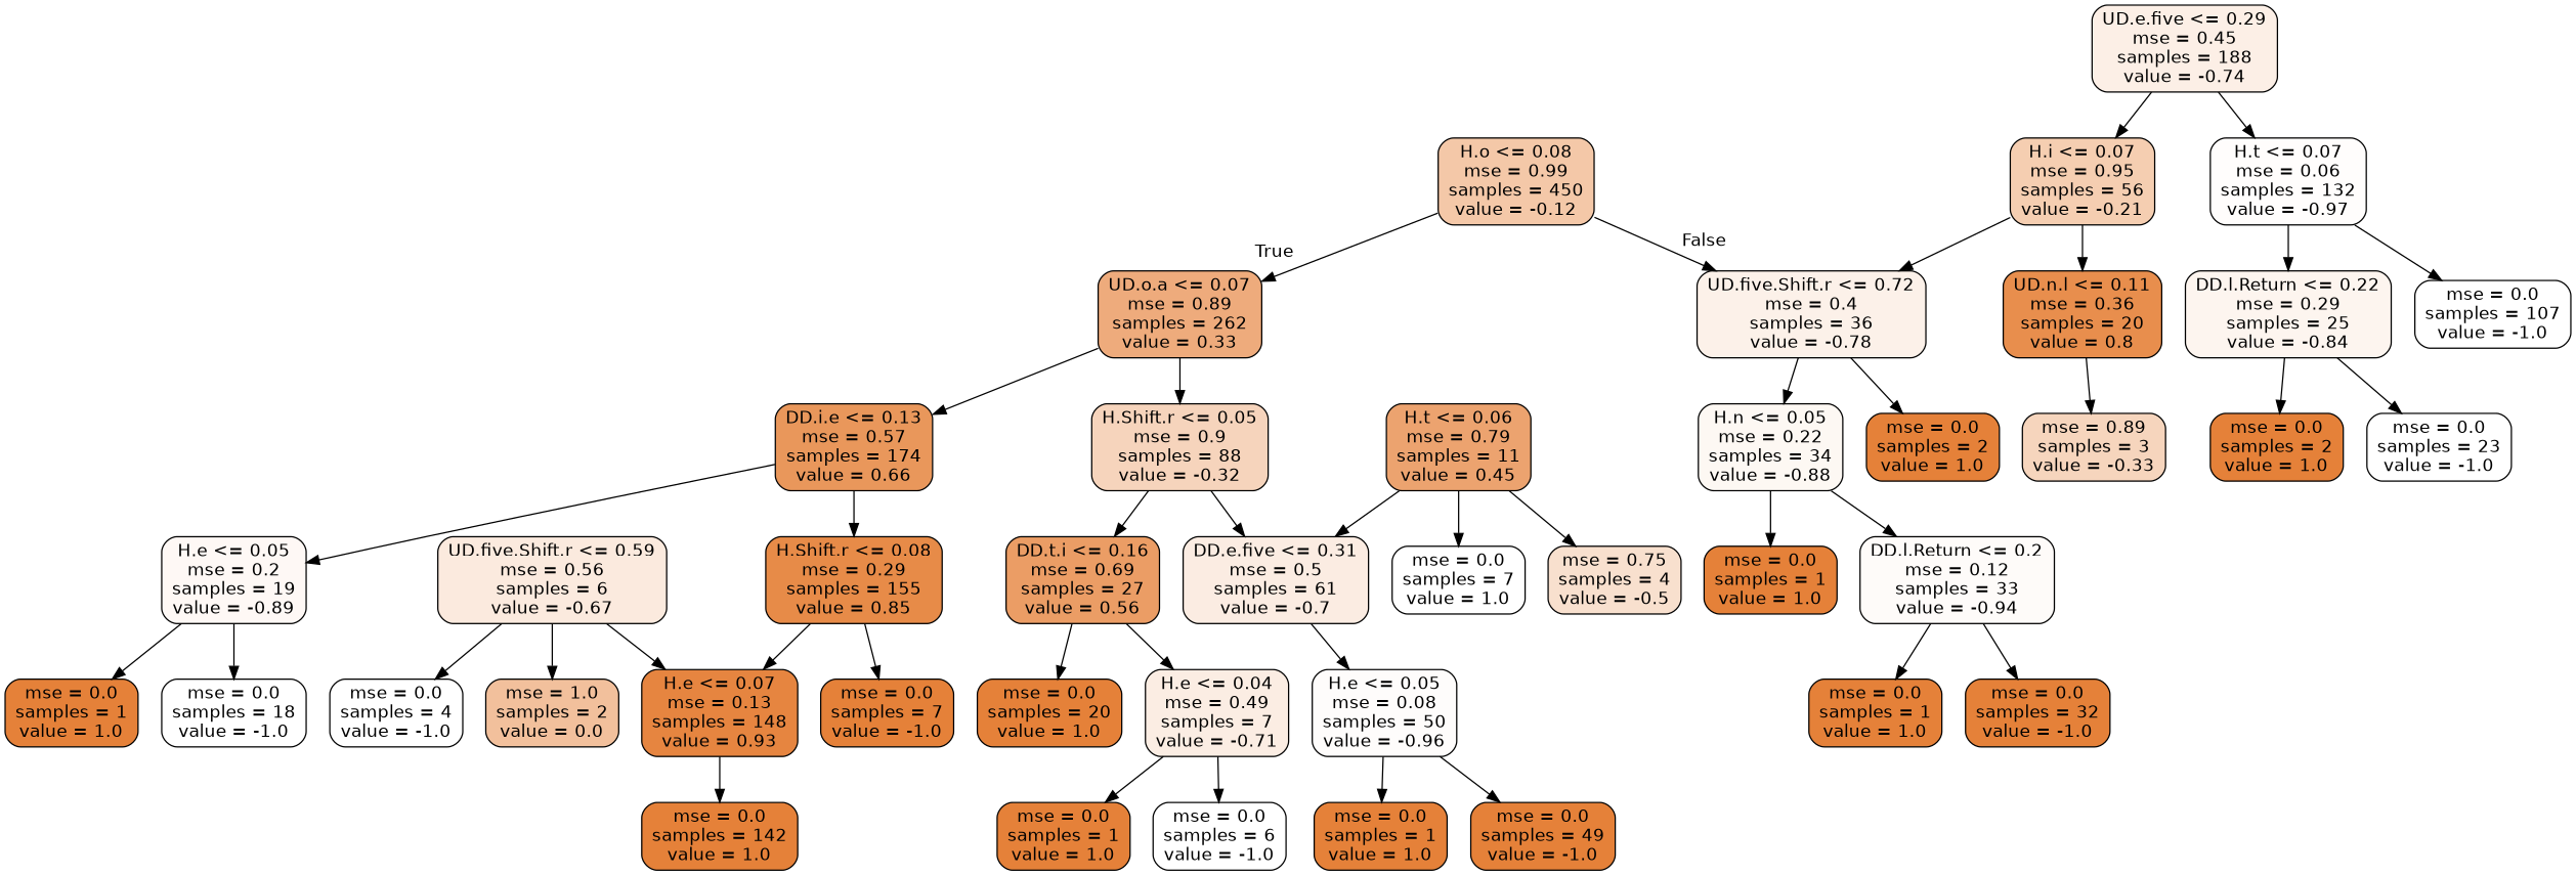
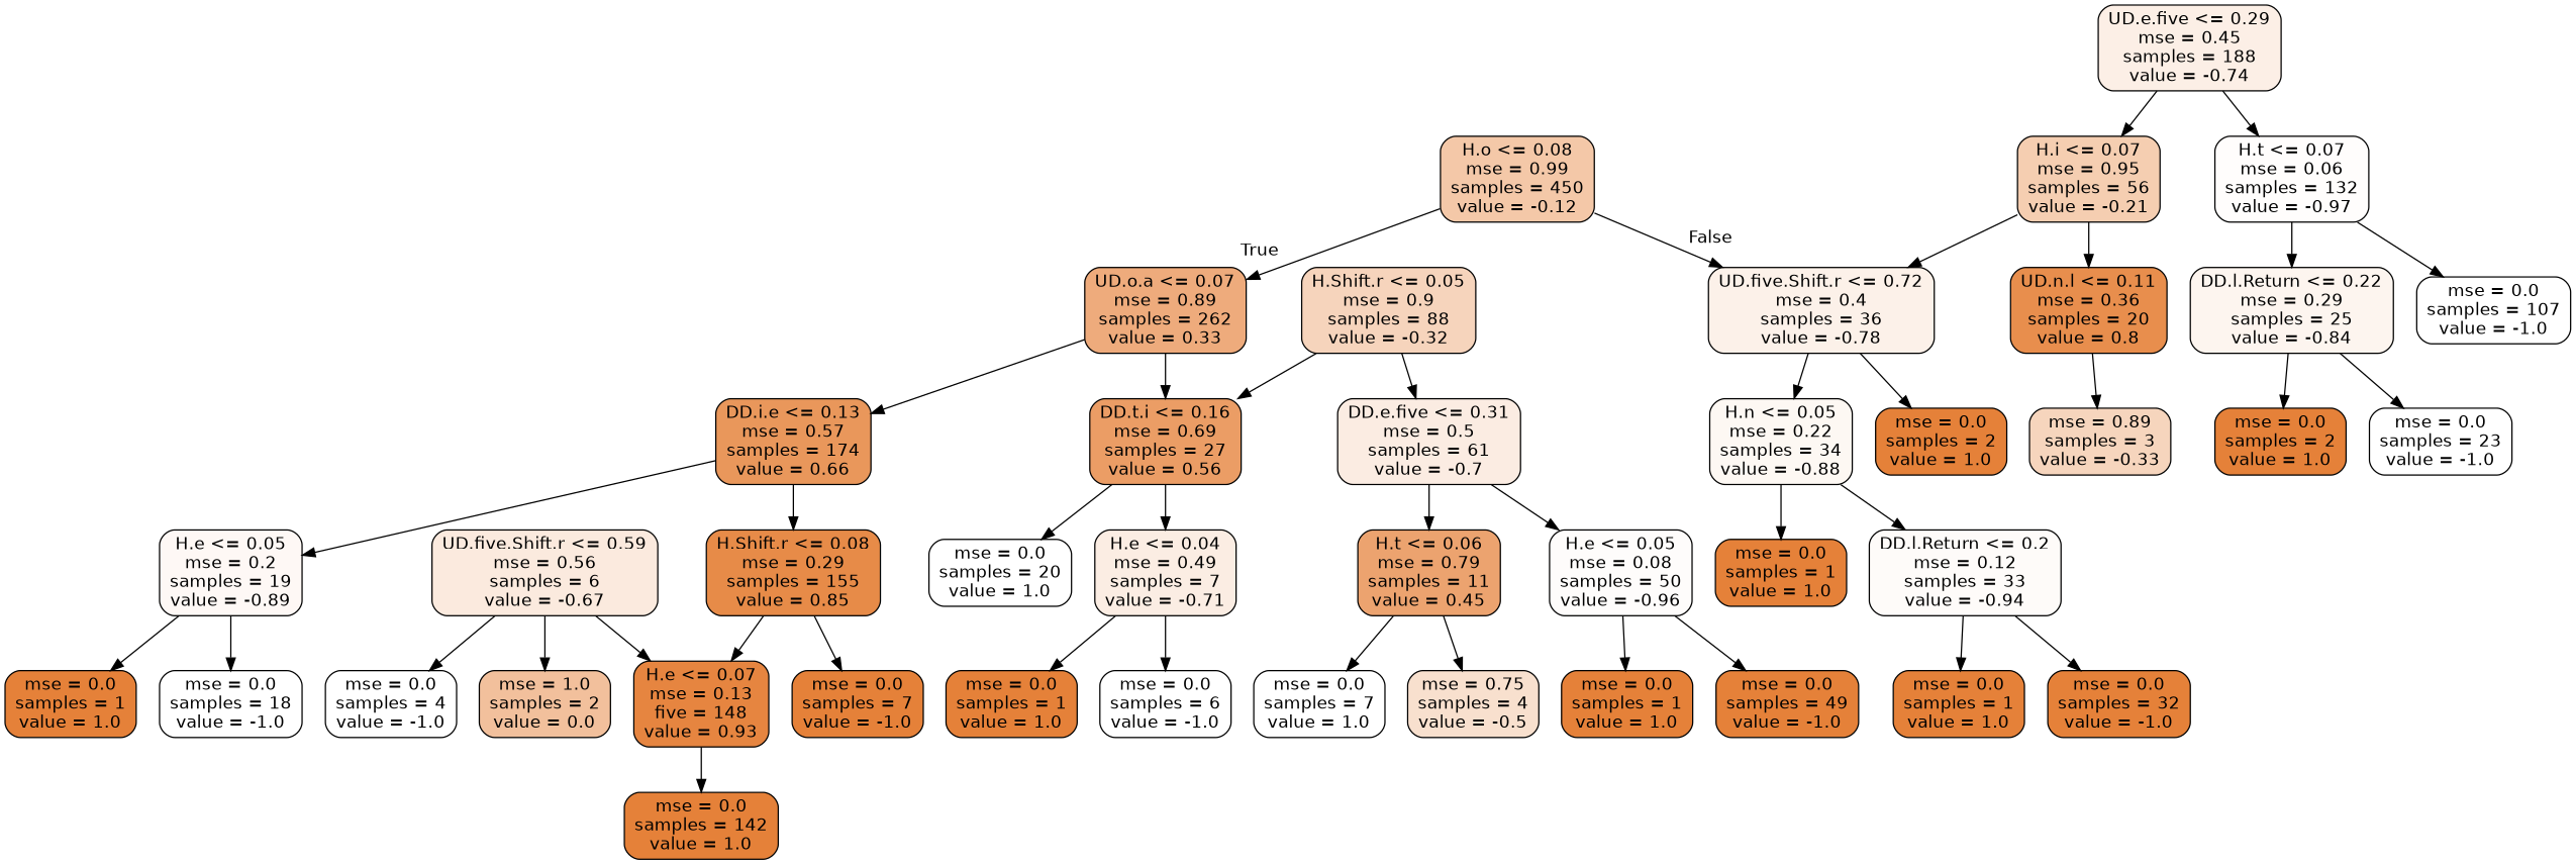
  digraph {
    node [color=black fillcolor="#e58139" fontname=helvetica shape=box style="filled, rounded"]
    edge [fontname=helvetica]
    n1 [fillcolor="#f4c8a8" label="H.o <= 0.08\nmse = 0.99\nsamples = 450\nvalue = -0.12"]
    n2 [fillcolor="#eeab7c" label="UD.o.a <= 0.07\nmse = 0.89\nsamples = 262\nvalue = 0.33"]
    n3 [fillcolor="#fcf1e9" label="UD.five.Shift.r <= 0.72\nmse = 0.4\nsamples = 36\nvalue = -0.78"]
    n4 [fillcolor="#e9975b" label="DD.i.e <= 0.13\nmse = 0.57\nsamples = 174\nvalue = 0.66"]
    n5 [fillcolor="#f6d4bc" label="H.Shift.r <= 0.05\nmse = 0.9\nsamples = 88\nvalue = -0.32"]
    n6 [fillcolor="#fcefe6" label="UD.e.five <= 0.29\nmse = 0.45\nsamples = 188\nvalue = -0.74"]
    n7 [fillcolor="#f5ceb1" label="H.i <= 0.07\nmse = 0.95\nsamples = 56\nvalue = -0.21"]
    n8 [fillcolor="#fffdfc" label="H.t <= 0.07\nmse = 0.06\nsamples = 132\nvalue = -0.97"]
    n9 [fillcolor="#fef8f5" label="H.e <= 0.05\nmse = 0.2\nsamples = 19\nvalue = -0.89"]
    n10 [fillcolor="#e78b48" label="H.Shift.r <= 0.08\nmse = 0.29\nsamples = 155\nvalue = 0.85"]
    n11 [fillcolor="#eb9d65" label="DD.t.i <= 0.16\nmse = 0.69\nsamples = 27\nvalue = 0.56"]
    n12 [fillcolor="#fbece2" label="DD.e.five <= 0.31\nmse = 0.5\nsamples = 61\nvalue = -0.7"]
    n13 [label="mse = 0.0\nsamples = 1\nvalue = 1.0"]
    n14 [fillcolor="#ffffff" label="mse = 0.0\nsamples = 18\nvalue = -1.0"]
-   n15 [fillcolor="#e68540" label="H.e <= 0.07\nmse = 0.13\nsamples = 148\nvalue = 0.93"]
+   n15 [fillcolor="#e68540" label="H.e <= 0.07\nmse = 0.13\nfive = 148\nvalue = 0.93"]
    n16 [label="mse = 0.0\nsamples = 7\nvalue = -1.0"]
    n17 [label="mse = 0.0\nsamples = 142\nvalue = 1.0"]
    n18 [fillcolor="#fbeade" label="UD.five.Shift.r <= 0.59\nmse = 0.56\nsamples = 6\nvalue = -0.67"]
    n19 [fillcolor="#ffffff" label="mse = 0.0\nsamples = 4\nvalue = -1.0"]
    n20 [fillcolor="#f2c09c" label="mse = 1.0\nsamples = 2\nvalue = 0.0"]
-   n21 [label="mse = 0.0\nsamples = 20\nvalue = 1.0"]
+   n21 [fillcolor="#ffffff" label="mse = 0.0\nsamples = 20\nvalue = 1.0"]
    n22 [fillcolor="#fbede3" label="H.e <= 0.04\nmse = 0.49\nsamples = 7\nvalue = -0.71"]
    n23 [fillcolor="#eca36f" label="H.t <= 0.06\nmse = 0.79\nsamples = 11\nvalue = 0.45"]
    n24 [fillcolor="#fefcfb" label="H.e <= 0.05\nmse = 0.08\nsamples = 50\nvalue = -0.96"]
    n25 [label="mse = 0.0\nsamples = 1\nvalue = 1.0"]
    n26 [fillcolor="#ffffff" label="mse = 0.0\nsamples = 6\nvalue = -1.0"]
    n27 [fillcolor="#ffffff" label="mse = 0.0\nsamples = 7\nvalue = 1.0"]
    n28 [fillcolor="#f8e0ce" label="mse = 0.75\nsamples = 4\nvalue = -0.5"]
    n29 [label="mse = 0.0\nsamples = 1\nvalue = 1.0"]
    n30 [label="mse = 0.0\nsamples = 49\nvalue = -1.0"]
    n31 [fillcolor="#e88e4d" label="UD.n.l <= 0.11\nmse = 0.36\nsamples = 20\nvalue = 0.8"]
    n32 [fillcolor="#fdf5ef" label="DD.l.Return <= 0.22\nmse = 0.29\nsamples = 25\nvalue = -0.84"]
    n33 [fillcolor="#ffffff" label="mse = 0.0\nsamples = 107\nvalue = -1.0"]
    n34 [fillcolor="#f6d5bd" label="mse = 0.89\nsamples = 3\nvalue = -0.33"]
    n35 [fillcolor="#fdf8f3" label="H.n <= 0.05\nmse = 0.22\nsamples = 34\nvalue = -0.88"]
    n36 [label="mse = 0.0\nsamples = 2\nvalue = 1.0"]
    n37 [label="mse = 0.0\nsamples = 1\nvalue = 1.0"]
    n38 [fillcolor="#fefbf9" label="DD.l.Return <= 0.2\nmse = 0.12\nsamples = 33\nvalue = -0.94"]
    n39 [label="mse = 0.0\nsamples = 1\nvalue = 1.0"]
    n40 [label="mse = 0.0\nsamples = 32\nvalue = -1.0"]
    n41 [label="mse = 0.0\nsamples = 2\nvalue = 1.0"]
    n42 [fillcolor="#ffffff" label="mse = 0.0\nsamples = 23\nvalue = -1.0"]
    n1 -> n2 [headlabel=True labelangle=45 labeldistance=2.5]
    n1 -> n3 [headlabel=False labelangle=-45 labeldistance=2.5]
    n2 -> n4
-   n2 -> n5
+   n2 -> n11
    n3 -> n35
    n3 -> n36
    n4 -> n9
    n4 -> n10
    n5 -> n11
    n5 -> n12
    n6 -> n7
    n6 -> n8
    n7 -> n3
    n7 -> n31
    n8 -> n32
    n8 -> n33
    n9 -> n13
    n9 -> n14
    n10 -> n15
    n10 -> n16
    n11 -> n21
    n11 -> n22
-   n23 -> n12
+   n12 -> n23
    n12 -> n24
    n15 -> n17
    n18 -> n15
    n18 -> n19
    n18 -> n20
    n22 -> n25
    n22 -> n26
    n23 -> n27
    n23 -> n28
    n24 -> n29
    n24 -> n30
    n31 -> n34
    n32 -> n41
    n32 -> n42
    n35 -> n37
    n35 -> n38
    n38 -> n39
    n38 -> n40
  }
